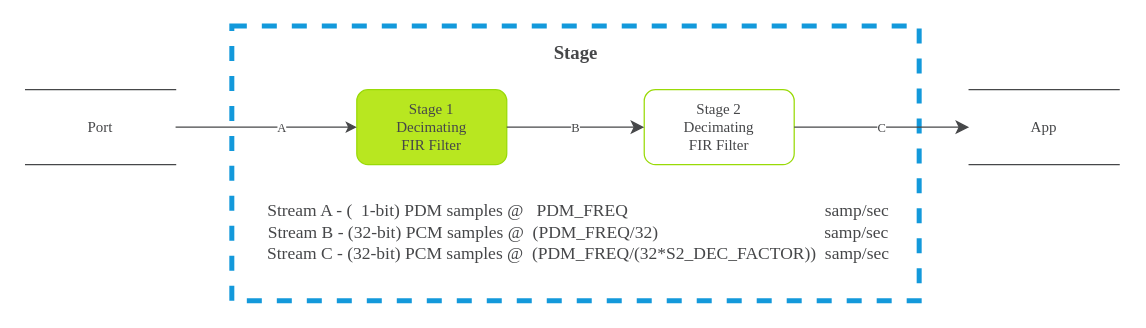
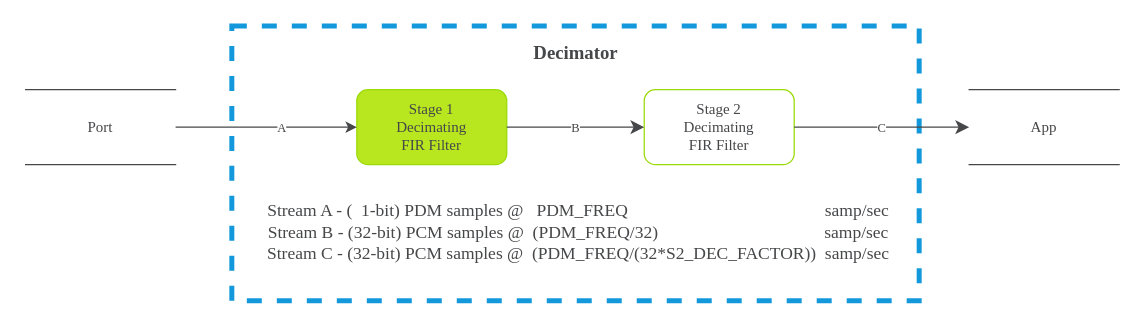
  <mxCell id="0" />
  <mxCell id="1" parent="0" />
  <mxCell id="2" value="" style="rounded=0;whiteSpace=wrap;html=1;strokeColor=#1399DB;fontFamily=Arial Nova Light;fontColor=#464749;fillColor=none;strokeWidth=4;glass=0;align=center;dashed=1;" vertex="1" parent="1"><mxGeometry x="185" y="20" width="550" height="220" as="geometry" /></mxCell>
  <mxCell id="3" value="Stage 1&lt;br&gt;Decimating&lt;br&gt;FIR Filter" style="rounded=1;whiteSpace=wrap;html=1;strokeColor=#99DA07;fontFamily=Arial Nova Light;fontColor=#464749;fillColor=#B8E720;" vertex="1" parent="1"><mxGeometry x="285" y="71" width="120" height="60" as="geometry" /></mxCell>
  <mxCell id="4" value="Port" style="shape=partialRectangle;whiteSpace=wrap;html=1;left=0;right=0;fillColor=none;strokeColor=#464749;fontFamily=Arial Nova Light;fontColor=#464749;" vertex="1" parent="1"><mxGeometry x="20" y="71" width="120" height="60" as="geometry" /></mxCell>
- <mxCell id="5" value="Stage" style="text;strokeColor=none;fillColor=none;html=1;fontSize=15;fontStyle=1;verticalAlign=middle;align=center;fontFamily=Arial Nova Light;fontColor=#464749;" vertex="1" parent="1"><mxGeometry x="410" y="21" width="100" height="40" as="geometry" /></mxCell>
+ <mxCell id="5" value="Decimator" style="text;strokeColor=none;fillColor=none;html=1;fontSize=15;fontStyle=1;verticalAlign=middle;align=center;fontFamily=Arial Nova Light;fontColor=#464749;" vertex="1" parent="1"><mxGeometry x="410" y="21" width="100" height="40" as="geometry" /></mxCell>
  <mxCell id="6" value="Stage 2&lt;br style=&quot;border-color: var(--border-color);&quot;&gt;Decimating&lt;br style=&quot;border-color: var(--border-color);&quot;&gt;FIR Filter" style="rounded=1;whiteSpace=wrap;html=1;strokeColor=#99DA07;fontFamily=Arial Nova Light;fontColor=#464749;fillColor=#ffffff;" vertex="1" parent="1"><mxGeometry x="515" y="71" width="120" height="60" as="geometry" /></mxCell>
  <mxCell id="7" value="" style="edgeStyle=none;html=1;strokeColor=#464749;fontFamily=Arial Nova Light;fontSize=15;fontColor=#464749;fillColor=#D1D3D4;exitX=1;exitY=0.5;exitDx=0;exitDy=0;labelPosition=center;verticalLabelPosition=middle;align=center;verticalAlign=middle;" edge="1" parent="1" source="4" target="3"><mxGeometry relative="1" as="geometry"><mxPoint x="225" y="100.659" as="sourcePoint" /><mxPoint x="291.56" y="101.29" as="targetPoint" /><Array as="points" /></mxGeometry></mxCell>
  <mxCell id="8" value="A" style="edgeLabel;html=1;align=center;verticalAlign=middle;resizable=0;points=[];fontSize=10;fontFamily=Arial Nova Light;fontColor=#464749;" vertex="1" connectable="0" parent="7"><mxGeometry x="0.159" y="1" relative="1" as="geometry"><mxPoint as="offset" /></mxGeometry></mxCell>
  <mxCell id="9" value="B" style="edgeStyle=elbowEdgeStyle;elbow=horizontal;endArrow=classic;html=1;curved=0;rounded=0;endSize=8;startSize=8;strokeColor=#464749;fontFamily=Arial Nova Light;fontSize=10;fontColor=#464749;fillColor=#FFFFFF;exitX=1;exitY=0.5;exitDx=0;exitDy=0;entryX=0;entryY=0.5;entryDx=0;entryDy=0;" edge="1" parent="1" source="3" target="6"><mxGeometry width="50" height="50" relative="1" as="geometry"><mxPoint x="505" y="101" as="sourcePoint" /><mxPoint x="555" y="51" as="targetPoint" /><Array as="points"><mxPoint x="425" y="111" /></Array></mxGeometry></mxCell>
  <mxCell id="10" value="App" style="shape=partialRectangle;whiteSpace=wrap;html=1;left=0;right=0;fillColor=none;strokeColor=#464749;fontFamily=Arial Nova Light;fontColor=#464749;" vertex="1" parent="1"><mxGeometry x="775" y="71" width="120" height="60" as="geometry" /></mxCell>
  <mxCell id="11" value="C" style="edgeStyle=elbowEdgeStyle;elbow=horizontal;endArrow=classic;html=1;curved=0;rounded=0;endSize=8;startSize=8;strokeColor=#464749;fontFamily=Arial Nova Light;fontSize=10;fontColor=#464749;fillColor=#FFFFFF;exitX=1;exitY=0.5;exitDx=0;exitDy=0;entryX=0;entryY=0.5;entryDx=0;entryDy=0;" edge="1" parent="1" source="6" target="10"><mxGeometry width="50" height="50" relative="1" as="geometry"><mxPoint x="635" y="100.66" as="sourcePoint" /><mxPoint x="745" y="100.66" as="targetPoint" /><Array as="points"><mxPoint x="685" y="110.66" /></Array></mxGeometry></mxCell>
  <mxCell id="12" value="&amp;nbsp; &amp;nbsp; Stream A - (&amp;nbsp; 1-bit) PDM samples @&amp;nbsp; &amp;nbsp;PDM_FREQ&amp;nbsp; &amp;nbsp; &amp;nbsp; &amp;nbsp; &amp;nbsp; &amp;nbsp; &amp;nbsp; &amp;nbsp; &amp;nbsp; &amp;nbsp; &amp;nbsp; &amp;nbsp; &amp;nbsp; &amp;nbsp; &amp;nbsp; &amp;nbsp; &amp;nbsp; &amp;nbsp; &amp;nbsp; &amp;nbsp; &amp;nbsp; &amp;nbsp; &amp;nbsp;samp/sec&lt;br&gt;&amp;nbsp; &amp;nbsp; Stream B - (32-bit) PCM samples @&amp;nbsp; (PDM_FREQ/32)&amp;nbsp; &amp;nbsp; &amp;nbsp; &amp;nbsp; &amp;nbsp; &amp;nbsp; &amp;nbsp; &amp;nbsp; &amp;nbsp; &amp;nbsp; &amp;nbsp; &amp;nbsp; &amp;nbsp; &amp;nbsp; &amp;nbsp; &amp;nbsp; &amp;nbsp; &amp;nbsp; &amp;nbsp; samp/sec&lt;br&gt;&amp;nbsp; &amp;nbsp; Stream C - (32-bit) PCM samples @&amp;nbsp; (PDM_FREQ/(32*S2_DEC_FACTOR))&amp;nbsp; samp/sec" style="text;strokeColor=none;fillColor=none;fontSize=14;fontStyle=0;verticalAlign=middle;align=center;fontFamily=Arial Nova Light;fontColor=#464749;html=1;labelPosition=center;verticalLabelPosition=middle;" vertex="1" parent="1"><mxGeometry x="195" y="151" width="520" height="70" as="geometry" /></mxCell>
